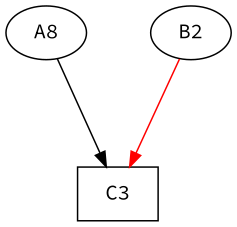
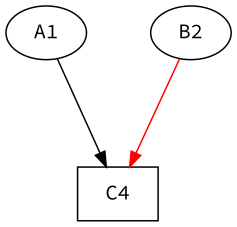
  digraph {
    fontname="Source Code Pro"
    mindist=1.0
    nodesep=0.6
    rankdir=TB
    ranksep=1.0
    root=Demo
    node [beamin=0 bpcstart=0 bpentry=false bpexit=false bpid=0 color=black cpu=0 evtno=0 fid=1 fillcolor=white flags="0x00000002" fontname="Source Code Pro" par="0xd15ea5eddeadbeef" patentry=false patexit=false reqnobeam=0 shape=oval sid=0 style=filled tef=0 toffs=15086678242799501039 type=tmsg vacc=0]
    edge [fontname="Source Code Pro"]
-   A1 [beamproc=beamA gid=0 pattern=patternA label=A8]
-   C3 [beamproc=beamC flags="0x00000007" pattern=patternC qhi=false qil=false qlo=false shape=rectangle tperiod=0 type=block beamin="" bpcstart="" bpid="" evtno="" fid="" par="" reqnobeam="" sid="" tef="" toffs="" vacc=""]
+   A1 [beamproc=beamA gid=0 pattern=patternA]
+   C3 [beamproc=beamC flags="0x00000007" pattern=patternC qhi=false qil=false qlo=false shape=rectangle tperiod=0 type=block label=C4 beamin="" bpcstart="" bpid="" evtno="" fid="" par="" reqnobeam="" sid="" tef="" toffs="" vacc=""]
    B2 [beamproc=beamB gid=33 pattern=patternB]
    A1 -> C3 [color=black type=altdst]
    B2 -> C3 [color=red type=defdst]
  }
